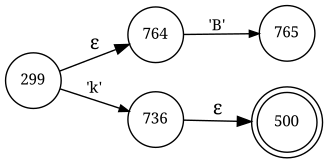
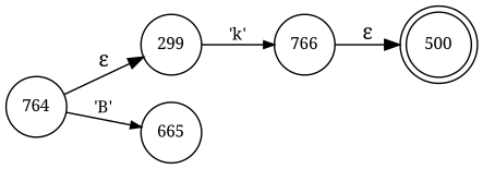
  digraph {
    fontname="Noto Serif"
    rankdir=LR
    node [fixedsize=true fontname="Noto Serif" fontsize=11 shape=circle peripheries=1]
    edge [fontname="Noto Serif"]
    n1 [label=500 shape=doublecircle width=.6 peripheries=""]
    n2 [label=299 width=.55]
    n3 [label=764 width=.55]
-   n4 [label=736 width=.55]
-   n5 [label=765 width=.55]
-   n2 -> n3 [label="&epsilon;"]
+   n4 [label=766 width=.55]
+   n5 [label=665 width=.55]
+   n3 -> n2 [label="&epsilon;"]
    n2 -> n4 [arrowhead=normal arrowsize=.7 fontsize=11 label="'k'"]
    n3 -> n5 [arrowhead=normal arrowsize=.7 fontsize=11 label="'B'"]
    n4 -> n1 [label="&epsilon;"]
  }
